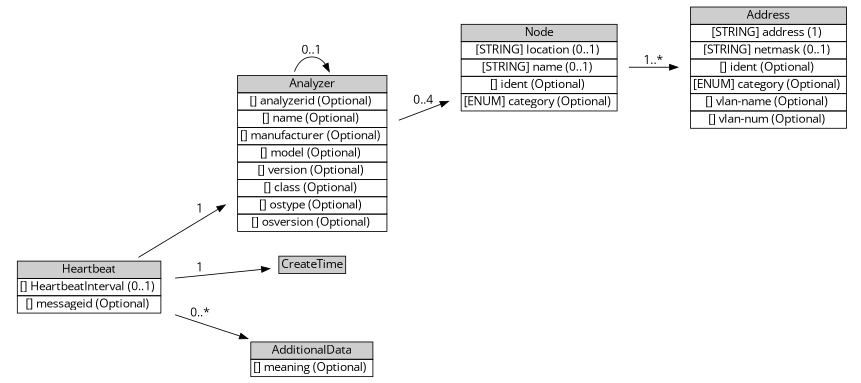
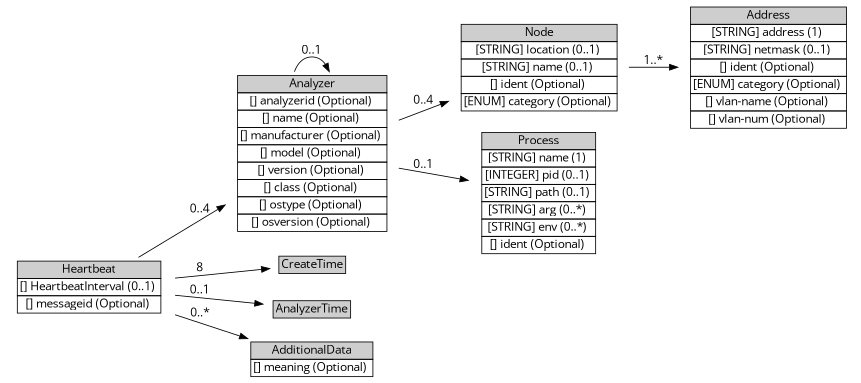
  digraph {
    fontname="Open Sans"
    rankdir=LR
    node [fontname="Open Sans" shape=plaintext]
    edge [fontname="Open Sans"]
    n1 [height=0.95833 label=<<table BORDER="0" CELLBORDER="1" CELLSPACING="0"> <tr > <td BGCOLOR="#CECECE" HREF="#" TITLE="Analyzers use Heartbeat messages to indicate their current status to managers. Heartbeats are intended to be sent in a regular period, say, every ten minutes or every hour. The receipt of a Heartbeat message from an analyzer indicates to the manager that the analyzer is up and running; lack of a Heartbeat message (or more likely, lack of some number of consecutive Heartbeat messages) indicates that the analyzer or its network connection has failed. ">Heartbeat</td> </tr>" %<tr><td HREF="#" TITLE="The interval in seconds at which heartbeats are generated.">[] HeartbeatInterval (0..1) </td></tr>%<tr><td HREF="#" TITLE="A unique identifier for the heartbeat; see Section 3.2.9.">[] messageid (Optional) </td></tr>%</table>> width=2.8889]
    n2 [height=2.625 label=<<table BORDER="0" CELLBORDER="1" CELLSPACING="0"> <tr > <td BGCOLOR="#CECECE" HREF="#" TITLE="The Analyzer class identifies the analyzer from which the Alert or Heartbeat message originates. Only one analyzer may be encoded for each alert or heartbeat, and that MUST be the analyzer at which the alert or heartbeat originated. Although the IDMEF data model does not prevent the use of hierarchical intrusion detection systems (where alerts get relayed up the tree), it does not provide any way to record the identity of the &quot;relay&quot; analyzers along the path from the originating analyzer to the manager that ultimately receives the alert. ">Analyzer</td> </tr>" %<tr><td HREF="#" TITLE="(but see below).  A unique identifier for the analyzer; see Section 3.2.9.">[] analyzerid (Optional) </td></tr>%<tr><td HREF="#" TITLE="An explicit name for the analyzer that may be easier to understand than the analyzerid.">[] name (Optional) </td></tr>%<tr><td HREF="#" TITLE="The manufacturer of the analyzer software and/or hardware.">[] manufacturer (Optional) </td></tr>%<tr><td HREF="#" TITLE="The model name/number of the analyzer software and/or hardware.">[] model (Optional) </td></tr>%<tr><td HREF="#" TITLE="The version number of the analyzer software and/or hardware.">[] version (Optional) </td></tr>%<tr><td HREF="#" TITLE="The class of analyzer software and/or hardware.">[] class (Optional) </td></tr>%<tr><td HREF="#" TITLE="Operating system name.  On POSIX 1003.1 compliant systems, this is the value returned in utsname.sysname by the uname() system call, or the output of the &quot;uname -s&quot; command.">[] ostype (Optional) </td></tr>%<tr><td HREF="#" TITLE="Operating system version.  On POSIX 1003.1 compliant systems, this is the value returned in utsname.release by the uname() system call, or the output of the &quot;uname -r&quot; command.">[] osversion (Optional) </td></tr>%</table>> width=2.9167]
    n3 [height=0.5 label=<<table BORDER="0" CELLBORDER="1" CELLSPACING="0"> <tr > <td BGCOLOR="#CECECE" HREF="#" TITLE="The CreateTime class is used to indicate the date and time the alert or heartbeat was created by the analyzer. ">CreateTime</td> </tr>" %</table>> width=1.4167]
+   n4 [height=0.5 label=<<table BORDER="0" CELLBORDER="1" CELLSPACING="0"> <tr > <td BGCOLOR="#CECECE" HREF="#" TITLE="The AnalyzerTime class is used to indicate the current date and time on the analyzer. Its values should be filled in as late as possible in the message transmission process, ideally immediately before placing the message &quot;on the wire&quot;. ">AnalyzerTime</td> </tr>" %</table>> width=1.6389]
    n5 [height=0.68056 label=<<table BORDER="0" CELLBORDER="1" CELLSPACING="0"> <tr > <td BGCOLOR="#CECECE" HREF="#" TITLE="The AdditionalData class is used to provide information that cannot be represented by the data model. AdditionalData can be used to provide atomic data (integers, strings, etc.) in cases where only small amounts of additional information need to be sent; it can also be used to extend the data model and the DTD to support the transmission of complex data (such as packet headers). Detailed instructions for extending the data model and the DTD are provided in Section 5. ">AdditionalData</td> </tr>" %<tr><td HREF="#" TITLE="A string describing the meaning of the element content. These values will be vendor/implementation dependent; the method for ensuring that managers understand the strings sent by analyzers is outside the scope of this specification.  A list of acceptable meaning keywords is not within the scope of the document, although later versions may undertake to establish such a list.">[] meaning (Optional) </td></tr>%</table>> width=2.4444]
    n6 [height=1.5139 label=<<table BORDER="0" CELLBORDER="1" CELLSPACING="0"> <tr > <td BGCOLOR="#CECECE" HREF="#" TITLE="The Node class is used to identify hosts and other network devices (routers, switches, etc.). ">Node</td> </tr>" %<tr><td HREF="#" TITLE="The location of the equipment.">[STRING] location (0..1) </td></tr>%<tr><td HREF="#" TITLE="The name of the equipment.  This information MUST be provided if no Address information is given.">[STRING] name (0..1) </td></tr>%<tr><td HREF="#" TITLE="A unique identifier for the node; see Section 3.2.9.">[] ident (Optional) </td></tr>%<tr><td HREF="#" TITLE="The &quot;domain&quot; from which the name information was obtained, if relevant.  The permitted values for this attribute are shown in the table below.  The default value is &quot;unknown&quot;. (See also Section 10 for extensions to the table.)">[ENUM] category (Optional) </td></tr>%</table>> width=3.0278]
+   n7 [height=2.0694 label=<<table BORDER="0" CELLBORDER="1" CELLSPACING="0"> <tr > <td BGCOLOR="#CECECE" HREF="#" TITLE="The Process class is used to describe processes being executed on sources, targets, and analyzers. ">Process</td> </tr>" %<tr><td HREF="#" TITLE="The name of the program being executed. This is a short name; path and argument information are provided elsewhere.">[STRING] name (1) </td></tr>%<tr><td HREF="#" TITLE="The process identifier of the process.">[INTEGER] pid (0..1) </td></tr>%<tr><td HREF="#" TITLE="The full path of the program being executed.">[STRING] path (0..1) </td></tr>%<tr><td HREF="#" TITLE="A command-line argument to the program. Multiple arguments may be specified (they are assumed to have occurred in the same order they are provided) with multiple uses of arg.">[STRING] arg (0..*) </td></tr>%<tr><td HREF="#" TITLE="An environment string associated with the process; generally of the format &quot;VARIABLE=value&quot;.  Multiple environment strings may be specified with multiple uses of env.">[STRING] env (0..*) </td></tr>%<tr><td HREF="#" TITLE="A unique identifier for the process; see Section 3.2.9.">[] ident (Optional) </td></tr>%</table>> width=2.3611]
    n8 [height=2.0694 label=<<table BORDER="0" CELLBORDER="1" CELLSPACING="0"> <tr > <td BGCOLOR="#CECECE" HREF="#" TITLE="The Address class is used to represent network, hardware, and application addresses. ">Address</td> </tr>" %<tr><td HREF="#" TITLE="The address information.  The format of this data is governed by the category attribute.">[STRING] address (1) </td></tr>%<tr><td HREF="#" TITLE="The network mask for the address, if appropriate.">[STRING] netmask (0..1) </td></tr>%<tr><td HREF="#" TITLE="A unique identifier for the address; see Section 3.2.9.">[] ident (Optional) </td></tr>%<tr><td HREF="#" TITLE="The type of address represented.  The permitted values for this attribute are shown below.  The default value is &quot;unknown&quot;.  (See also Section 10.)">[ENUM] category (Optional) </td></tr>%<tr><td HREF="#" TITLE="The name of the Virtual LAN to which the address belongs.">[] vlan-name (Optional) </td></tr>%<tr><td HREF="#" TITLE="The number of the Virtual LAN to which the address belongs.">[] vlan-num (Optional) </td></tr>%</table>> width=3.0278]
-   n1 -> n2 [label=1]
-   n1 -> n3 [label=1]
+   n1 -> n2 [label="0..4"]
+   n1 -> n3 [label=8]
+   n1 -> n4 [label="0..1"]
    n1 -> n5 [label="0..*"]
    n2 -> n2 [label="0..1"]
    n2 -> n6 [label="0..4"]
+   n2 -> n7 [label="0..1"]
    n6 -> n8 [label="1..*"]
  }
